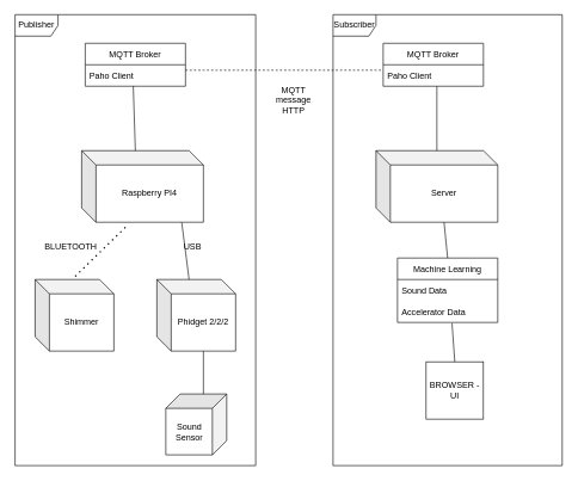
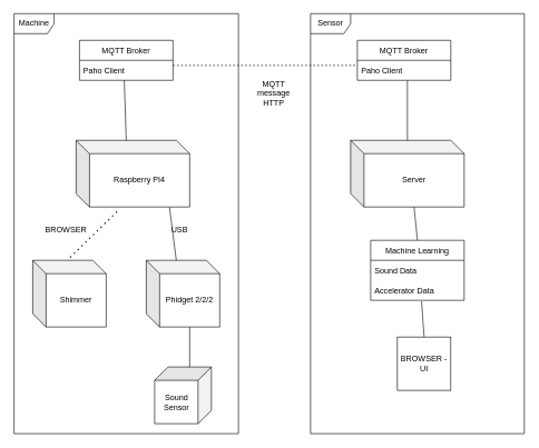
  <mxCell id="0" />
  <mxCell id="1" parent="0" />
  <mxCell id="2" value="Raspberry PI4" style="shape=cube;whiteSpace=wrap;html=1;boundedLbl=1;backgroundOutline=1;darkOpacity=0.05;darkOpacity2=0.1;" parent="1" vertex="1"><mxGeometry x="113" y="210" width="170" height="100" as="geometry" /></mxCell>
  <mxCell id="3" value="Phidget 2/2/2" style="shape=cube;whiteSpace=wrap;html=1;boundedLbl=1;backgroundOutline=1;darkOpacity=0.05;darkOpacity2=0.1;" vertex="1" parent="1"><mxGeometry x="218" y="390" width="110" height="100" as="geometry" /></mxCell>
  <mxCell id="4" value="Server" style="shape=cube;whiteSpace=wrap;html=1;boundedLbl=1;backgroundOutline=1;darkOpacity=0.05;darkOpacity2=0.1;" vertex="1" parent="1"><mxGeometry x="524" y="210" width="170" height="100" as="geometry" /></mxCell>
  <mxCell id="5" value="Sound Sensor" style="shape=cube;whiteSpace=wrap;html=1;boundedLbl=1;backgroundOutline=1;darkOpacity=0.05;darkOpacity2=0.1;direction=south;" vertex="1" parent="1"><mxGeometry x="230.5" y="550" width="85" height="85" as="geometry" /></mxCell>
  <mxCell id="6" value="Shimmer" style="shape=cube;whiteSpace=wrap;html=1;boundedLbl=1;backgroundOutline=1;darkOpacity=0.05;darkOpacity2=0.1;" vertex="1" parent="1"><mxGeometry x="48" y="390" width="110" height="100" as="geometry" /></mxCell>
  <mxCell id="7" value="Machine Learning" style="swimlane;fontStyle=0;childLayout=stackLayout;horizontal=1;startSize=30;horizontalStack=0;resizeParent=1;resizeParentMax=0;resizeLast=0;collapsible=1;marginBottom=0;" vertex="1" parent="1"><mxGeometry x="554" y="360" width="140" height="90" as="geometry" /></mxCell>
  <mxCell id="8" value="Sound Data" style="text;strokeColor=none;fillColor=none;align=left;verticalAlign=middle;spacingLeft=4;spacingRight=4;overflow=hidden;points=[[0,0.5],[1,0.5]];portConstraint=eastwest;rotatable=0;" vertex="1" parent="7"><mxGeometry y="30" width="140" height="30" as="geometry" /></mxCell>
  <mxCell id="9" value="Accelerator Data" style="text;strokeColor=none;fillColor=none;align=left;verticalAlign=middle;spacingLeft=4;spacingRight=4;overflow=hidden;points=[[0,0.5],[1,0.5]];portConstraint=eastwest;rotatable=0;" vertex="1" parent="7"><mxGeometry y="60" width="140" height="30" as="geometry" /></mxCell>
  <mxCell id="10" value="BROWSER - UI" style="whiteSpace=wrap;html=1;aspect=fixed;" vertex="1" parent="1"><mxGeometry x="594" y="505" width="80" height="80" as="geometry" /></mxCell>
  <mxCell id="11" value="" style="endArrow=none;html=1;rounded=0;entryX=0;entryY=0;entryDx=95;entryDy=100;entryPerimeter=0;exitX=0.5;exitY=0;exitDx=0;exitDy=0;" edge="1" parent="1" source="7" target="4"><mxGeometry width="50" height="50" relative="1" as="geometry"><mxPoint x="384" y="430" as="sourcePoint" /><mxPoint x="434" y="380" as="targetPoint" /></mxGeometry></mxCell>
  <mxCell id="12" value="" style="endArrow=none;html=1;rounded=0;entryX=0.544;entryY=1.04;entryDx=0;entryDy=0;entryPerimeter=0;exitX=0.5;exitY=0;exitDx=0;exitDy=0;" edge="1" parent="1" source="10" target="9"><mxGeometry width="50" height="50" relative="1" as="geometry"><mxPoint x="384" y="430" as="sourcePoint" /><mxPoint x="434" y="380" as="targetPoint" /></mxGeometry></mxCell>
  <mxCell id="13" value="" style="endArrow=none;html=1;rounded=0;entryX=0.822;entryY=1.004;entryDx=0;entryDy=0;entryPerimeter=0;exitX=0;exitY=0;exitDx=45;exitDy=0;exitPerimeter=0;" edge="1" parent="1" source="3" target="2"><mxGeometry width="50" height="50" relative="1" as="geometry"><mxPoint x="368" y="430" as="sourcePoint" /><mxPoint x="418" y="380" as="targetPoint" /></mxGeometry></mxCell>
  <mxCell id="14" value="" style="endArrow=none;html=1;rounded=0;entryX=0;entryY=0;entryDx=65;entryDy=100;entryPerimeter=0;exitX=0;exitY=0;exitDx=0;exitDy=32.5;exitPerimeter=0;" edge="1" parent="1" source="5" target="3"><mxGeometry width="50" height="50" relative="1" as="geometry"><mxPoint x="368" y="430" as="sourcePoint" /><mxPoint x="418" y="380" as="targetPoint" /></mxGeometry></mxCell>
- <mxCell id="15" value="Publisher" style="shape=umlFrame;whiteSpace=wrap;html=1;" vertex="1" parent="1"><mxGeometry x="20" y="20" width="336" height="630" as="geometry" /></mxCell>
- <mxCell id="16" value="Subscriber" style="shape=umlFrame;whiteSpace=wrap;html=1;" vertex="1" parent="1"><mxGeometry x="464" y="20" width="320" height="630" as="geometry" /></mxCell>
+ <mxCell id="15" value="Machine" style="shape=umlFrame;whiteSpace=wrap;html=1;" vertex="1" parent="1"><mxGeometry x="20" y="20" width="336" height="630" as="geometry" /></mxCell>
+ <mxCell id="16" value="Sensor" style="shape=umlFrame;whiteSpace=wrap;html=1;" vertex="1" parent="1"><mxGeometry x="464" y="20" width="320" height="630" as="geometry" /></mxCell>
  <mxCell id="17" value="MQTT message&lt;br&gt;HTTP" style="text;html=1;strokeColor=none;fillColor=none;align=center;verticalAlign=middle;whiteSpace=wrap;rounded=0;" vertex="1" parent="1"><mxGeometry x="369" y="120" width="80" height="40" as="geometry" /></mxCell>
  <mxCell id="18" value="" style="endArrow=none;dashed=1;html=1;dashPattern=1 3;strokeWidth=2;rounded=0;entryX=0.385;entryY=1.028;entryDx=0;entryDy=0;entryPerimeter=0;exitX=0.509;exitY=-0.044;exitDx=0;exitDy=0;exitPerimeter=0;" edge="1" parent="1" source="6" target="2"><mxGeometry width="50" height="50" relative="1" as="geometry"><mxPoint x="368" y="420" as="sourcePoint" /><mxPoint x="418" y="370" as="targetPoint" /></mxGeometry></mxCell>
  <mxCell id="19" value="USB" style="text;html=1;strokeColor=none;fillColor=none;align=center;verticalAlign=middle;whiteSpace=wrap;rounded=0;" vertex="1" parent="1"><mxGeometry x="238" y="330" width="60" height="30" as="geometry" /></mxCell>
- <mxCell id="20" value="BLUETOOTH" style="text;html=1;strokeColor=none;fillColor=none;align=center;verticalAlign=middle;whiteSpace=wrap;rounded=0;" vertex="1" parent="1"><mxGeometry x="68" y="330" width="60" height="30" as="geometry" /></mxCell>
+ <mxCell id="20" value="BROWSER" style="text;html=1;strokeColor=none;fillColor=none;align=center;verticalAlign=middle;whiteSpace=wrap;rounded=0;" vertex="1" parent="1"><mxGeometry x="68" y="330" width="60" height="30" as="geometry" /></mxCell>
  <mxCell id="21" value="MQTT Broker" style="swimlane;fontStyle=0;childLayout=stackLayout;horizontal=1;startSize=30;horizontalStack=0;resizeParent=1;resizeParentMax=0;resizeLast=0;collapsible=1;marginBottom=0;" vertex="1" parent="1"><mxGeometry x="118" y="60" width="140" height="60" as="geometry" /></mxCell>
  <mxCell id="22" value="Paho Client" style="text;strokeColor=none;fillColor=none;align=left;verticalAlign=middle;spacingLeft=4;spacingRight=4;overflow=hidden;points=[[0,0.5],[1,0.5]];portConstraint=eastwest;rotatable=0;" vertex="1" parent="21"><mxGeometry y="30" width="140" height="30" as="geometry" /></mxCell>
  <mxCell id="23" value="" style="endArrow=none;html=1;rounded=0;exitX=0;exitY=0;exitDx=75;exitDy=0;exitPerimeter=0;entryX=0.479;entryY=1;entryDx=0;entryDy=0;entryPerimeter=0;" edge="1" parent="1" source="2" target="22"><mxGeometry width="50" height="50" relative="1" as="geometry"><mxPoint x="369" y="250" as="sourcePoint" /><mxPoint x="419" y="200" as="targetPoint" /></mxGeometry></mxCell>
  <mxCell id="24" value="MQTT Broker" style="swimlane;fontStyle=0;childLayout=stackLayout;horizontal=1;startSize=30;horizontalStack=0;resizeParent=1;resizeParentMax=0;resizeLast=0;collapsible=1;marginBottom=0;" vertex="1" parent="1"><mxGeometry x="534" y="60" width="140" height="60" as="geometry" /></mxCell>
  <mxCell id="25" value="Paho Client" style="text;strokeColor=none;fillColor=none;align=left;verticalAlign=middle;spacingLeft=4;spacingRight=4;overflow=hidden;points=[[0,0.5],[1,0.5]];portConstraint=eastwest;rotatable=0;" vertex="1" parent="24"><mxGeometry y="30" width="140" height="30" as="geometry" /></mxCell>
  <mxCell id="26" value="" style="endArrow=none;html=1;rounded=0;" edge="1" parent="1"><mxGeometry width="50" height="50" relative="1" as="geometry"><mxPoint x="609" y="210" as="sourcePoint" /><mxPoint x="609" y="120" as="targetPoint" /></mxGeometry></mxCell>
  <mxCell id="27" value="" style="endArrow=none;dashed=1;html=1;rounded=0;exitX=0.999;exitY=0.253;exitDx=0;exitDy=0;exitPerimeter=0;entryX=-0.001;entryY=0.253;entryDx=0;entryDy=0;entryPerimeter=0;" edge="1" parent="1" source="22" target="25"><mxGeometry width="50" height="50" relative="1" as="geometry"><mxPoint x="409" y="270" as="sourcePoint" /><mxPoint x="529" y="100" as="targetPoint" /></mxGeometry></mxCell>
